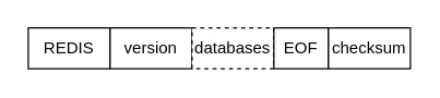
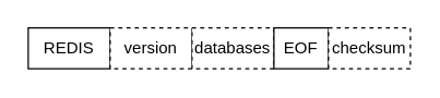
  <mxCell id="0" />
  <mxCell id="1" parent="0" />
  <mxCell id="2" value="REDIS" style="rounded=0;whiteSpace=wrap;html=1;" vertex="1" parent="1"><mxGeometry x="20" y="20" width="60" height="30" as="geometry" /></mxCell>
- <mxCell id="3" value="version" style="rounded=0;whiteSpace=wrap;html=1;" vertex="1" parent="1"><mxGeometry x="80" y="20" width="60" height="30" as="geometry" /></mxCell>
+ <mxCell id="3" value="version" style="rounded=0;whiteSpace=wrap;html=1;dashed=1;" vertex="1" parent="1"><mxGeometry x="80" y="20" width="60" height="30" as="geometry" /></mxCell>
  <mxCell id="4" value="databases" style="rounded=0;whiteSpace=wrap;html=1;dashed=1;" vertex="1" parent="1"><mxGeometry x="140" y="20" width="60" height="30" as="geometry" /></mxCell>
  <mxCell id="5" value="EOF" style="rounded=0;whiteSpace=wrap;html=1;" vertex="1" parent="1"><mxGeometry x="200" y="20" width="40" height="30" as="geometry" /></mxCell>
- <mxCell id="6" value="checksum" style="rounded=0;whiteSpace=wrap;html=1;" vertex="1" parent="1"><mxGeometry x="240" y="20" width="60" height="30" as="geometry" /></mxCell>
+ <mxCell id="6" value="checksum" style="rounded=0;whiteSpace=wrap;html=1;dashed=1;" vertex="1" parent="1"><mxGeometry x="240" y="20" width="60" height="30" as="geometry" /></mxCell>
